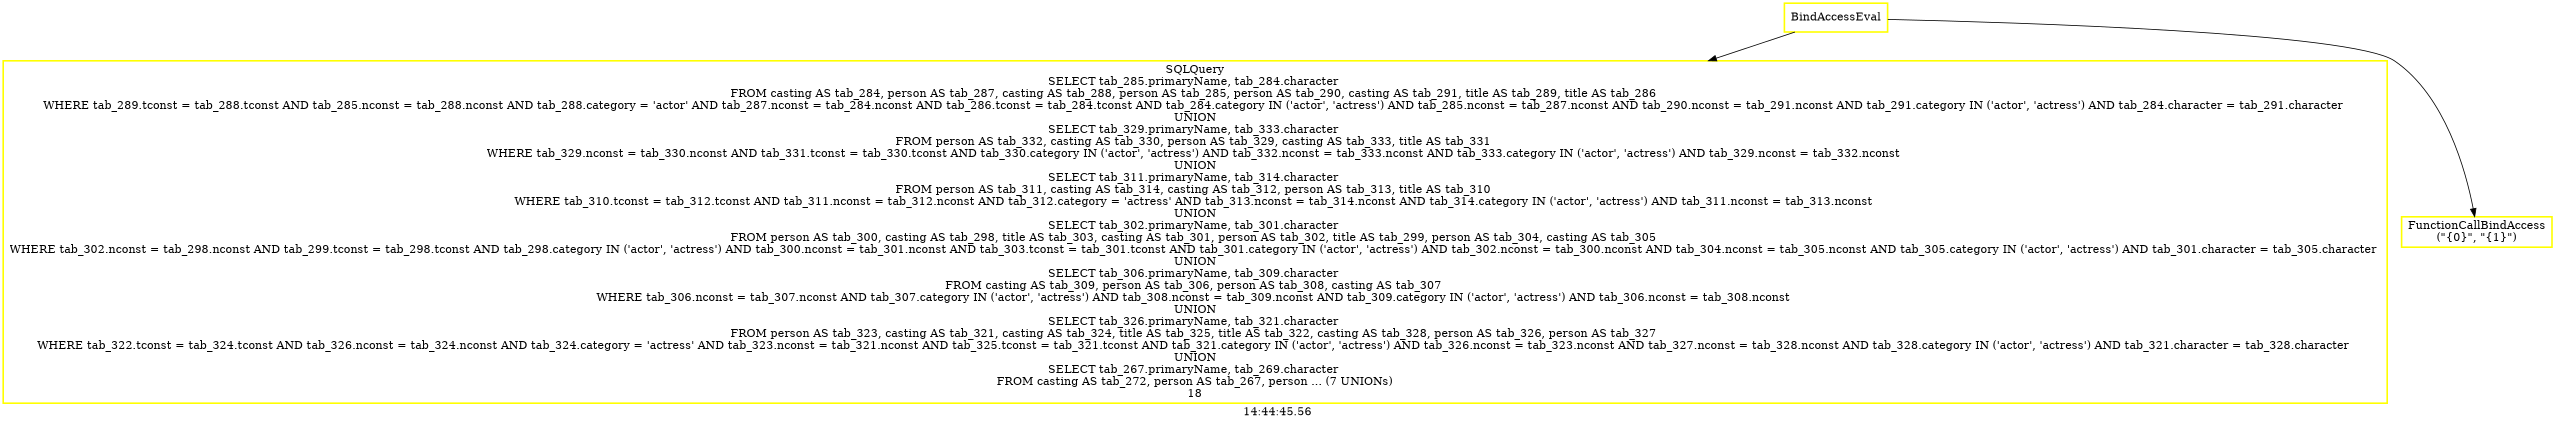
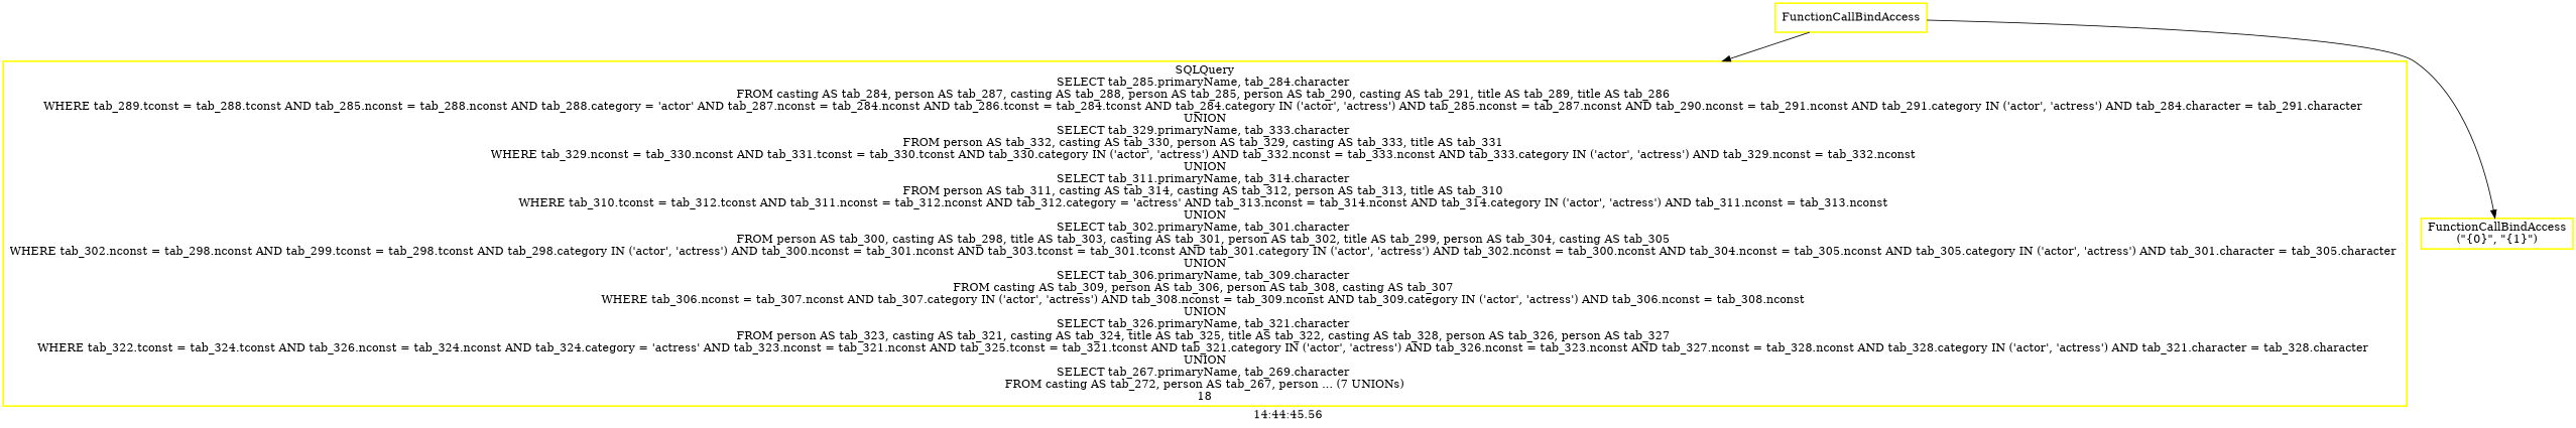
  digraph {
    label="14:44:45.56"
    node [color=yellow fontcolor=black shape=rectangle style=bold]
    edge [color=black]
-   n1 [label=BindAccessEval]
+   n1 [label=FunctionCallBindAccess]
    n2 [label="SQLQuery\nSELECT tab_285.primaryName, tab_284.character \nFROM casting AS tab_284, person AS tab_287, casting AS tab_288, person AS tab_285, person AS tab_290, casting AS tab_291, title AS tab_289, title AS tab_286 \nWHERE tab_289.tconst = tab_288.tconst AND tab_285.nconst = tab_288.nconst AND tab_288.category = 'actor' AND tab_287.nconst = tab_284.nconst AND tab_286.tconst = tab_284.tconst AND tab_284.category IN ('actor', 'actress') AND tab_285.nconst = tab_287.nconst AND tab_290.nconst = tab_291.nconst AND tab_291.category IN ('actor', 'actress') AND tab_284.character = tab_291.character \nUNION\nSELECT tab_329.primaryName, tab_333.character \nFROM person AS tab_332, casting AS tab_330, person AS tab_329, casting AS tab_333, title AS tab_331 \nWHERE tab_329.nconst = tab_330.nconst AND tab_331.tconst = tab_330.tconst AND tab_330.category IN ('actor', 'actress') AND tab_332.nconst = tab_333.nconst AND tab_333.category IN ('actor', 'actress') AND tab_329.nconst = tab_332.nconst \nUNION\nSELECT tab_311.primaryName, tab_314.character \nFROM person AS tab_311, casting AS tab_314, casting AS tab_312, person AS tab_313, title AS tab_310 \nWHERE tab_310.tconst = tab_312.tconst AND tab_311.nconst = tab_312.nconst AND tab_312.category = 'actress' AND tab_313.nconst = tab_314.nconst AND tab_314.category IN ('actor', 'actress') AND tab_311.nconst = tab_313.nconst \nUNION\nSELECT tab_302.primaryName, tab_301.character \nFROM person AS tab_300, casting AS tab_298, title AS tab_303, casting AS tab_301, person AS tab_302, title AS tab_299, person AS tab_304, casting AS tab_305 \nWHERE tab_302.nconst = tab_298.nconst AND tab_299.tconst = tab_298.tconst AND tab_298.category IN ('actor', 'actress') AND tab_300.nconst = tab_301.nconst AND tab_303.tconst = tab_301.tconst AND tab_301.category IN ('actor', 'actress') AND tab_302.nconst = tab_300.nconst AND tab_304.nconst = tab_305.nconst AND tab_305.category IN ('actor', 'actress') AND tab_301.character = tab_305.character \nUNION\nSELECT tab_306.primaryName, tab_309.character \nFROM casting AS tab_309, person AS tab_306, person AS tab_308, casting AS tab_307 \nWHERE tab_306.nconst = tab_307.nconst AND tab_307.category IN ('actor', 'actress') AND tab_308.nconst = tab_309.nconst AND tab_309.category IN ('actor', 'actress') AND tab_306.nconst = tab_308.nconst \nUNION\nSELECT tab_326.primaryName, tab_321.character \nFROM person AS tab_323, casting AS tab_321, casting AS tab_324, title AS tab_325, title AS tab_322, casting AS tab_328, person AS tab_326, person AS tab_327 \nWHERE tab_322.tconst = tab_324.tconst AND tab_326.nconst = tab_324.nconst AND tab_324.category = 'actress' AND tab_323.nconst = tab_321.nconst AND tab_325.tconst = tab_321.tconst AND tab_321.category IN ('actor', 'actress') AND tab_326.nconst = tab_323.nconst AND tab_327.nconst = tab_328.nconst AND tab_328.category IN ('actor', 'actress') AND tab_321.character = tab_328.character \nUNION\nSELECT tab_267.primaryName, tab_269.character \nFROM casting AS tab_272, person AS tab_267, person ... (7 UNIONs)\n18"]
    n3 [label="FunctionCallBindAccess\n(\"{0}\", \"{1}\")"]
    n1 -> n2
    n1 -> n3
  }
